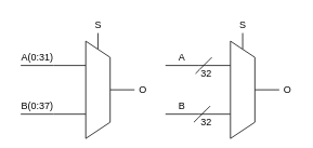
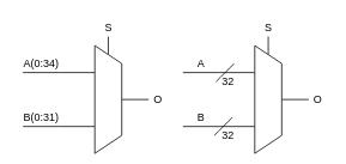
  <mxCell id="0" />
  <mxCell id="1" parent="0" />
  <mxCell id="2" style="edgeStyle=orthogonalEdgeStyle;rounded=0;orthogonalLoop=1;jettySize=auto;html=1;exitX=0;exitY=0.5;exitDx=0;exitDy=0;endArrow=none;endFill=0;" edge="1" parent="1" source="6"><mxGeometry relative="1" as="geometry"><mxPoint x="120" y="40" as="targetPoint" /></mxGeometry></mxCell>
  <mxCell id="3" style="edgeStyle=orthogonalEdgeStyle;rounded=0;orthogonalLoop=1;jettySize=auto;html=1;exitX=0.5;exitY=0;exitDx=0;exitDy=0;endArrow=none;endFill=0;" edge="1" parent="1" source="6"><mxGeometry relative="1" as="geometry"><mxPoint x="165" y="110" as="targetPoint" /></mxGeometry></mxCell>
  <mxCell id="4" style="edgeStyle=orthogonalEdgeStyle;rounded=0;orthogonalLoop=1;jettySize=auto;html=1;exitX=0.75;exitY=1;exitDx=0;exitDy=0;endArrow=none;endFill=0;" edge="1" parent="1" source="6"><mxGeometry relative="1" as="geometry"><mxPoint x="25" y="140" as="targetPoint" /></mxGeometry></mxCell>
  <mxCell id="5" style="edgeStyle=orthogonalEdgeStyle;rounded=0;orthogonalLoop=1;jettySize=auto;html=1;exitX=0.25;exitY=1;exitDx=0;exitDy=0;endArrow=none;endFill=0;" edge="1" parent="1" source="6"><mxGeometry relative="1" as="geometry"><mxPoint x="25" y="80" as="targetPoint" /></mxGeometry></mxCell>
  <mxCell id="6" value="" style="shape=trapezoid;perimeter=trapezoidPerimeter;whiteSpace=wrap;html=1;fixedSize=1;rotation=90;" vertex="1" parent="1"><mxGeometry x="60" y="95" width="120" height="30" as="geometry" /></mxCell>
  <mxCell id="7" value="S" style="text;html=1;align=center;verticalAlign=middle;resizable=0;points=[];autosize=1;" vertex="1" parent="1"><mxGeometry x="110" y="20" width="20" height="20" as="geometry" /></mxCell>
  <mxCell id="8" value="O" style="text;html=1;align=center;verticalAlign=middle;resizable=0;points=[];autosize=1;" vertex="1" parent="1"><mxGeometry x="165" y="100" width="20" height="20" as="geometry" /></mxCell>
- <mxCell id="9" value="A(0:31)" style="text;html=1;align=center;verticalAlign=middle;resizable=0;points=[];autosize=1;" vertex="1" parent="1"><mxGeometry x="20" y="60" width="50" height="20" as="geometry" /></mxCell>
- <mxCell id="10" value="B(0:37)" style="text;html=1;align=center;verticalAlign=middle;resizable=0;points=[];autosize=1;" vertex="1" parent="1"><mxGeometry x="20" y="120" width="50" height="20" as="geometry" /></mxCell>
+ <mxCell id="9" value="A(0:34)" style="text;html=1;align=center;verticalAlign=middle;resizable=0;points=[];autosize=1;" vertex="1" parent="1"><mxGeometry x="20" y="60" width="50" height="20" as="geometry" /></mxCell>
+ <mxCell id="10" value="B(0:31)" style="text;html=1;align=center;verticalAlign=middle;resizable=0;points=[];autosize=1;" vertex="1" parent="1"><mxGeometry x="20" y="120" width="50" height="20" as="geometry" /></mxCell>
  <mxCell id="11" style="edgeStyle=orthogonalEdgeStyle;rounded=0;orthogonalLoop=1;jettySize=auto;html=1;exitX=0;exitY=0.5;exitDx=0;exitDy=0;endArrow=none;endFill=0;" edge="1" parent="1" source="15"><mxGeometry relative="1" as="geometry"><mxPoint x="298" y="40" as="targetPoint" /></mxGeometry></mxCell>
  <mxCell id="12" style="edgeStyle=orthogonalEdgeStyle;rounded=0;orthogonalLoop=1;jettySize=auto;html=1;exitX=0.5;exitY=0;exitDx=0;exitDy=0;endArrow=none;endFill=0;" edge="1" parent="1" source="15"><mxGeometry relative="1" as="geometry"><mxPoint x="343" y="110" as="targetPoint" /></mxGeometry></mxCell>
  <mxCell id="13" style="edgeStyle=orthogonalEdgeStyle;rounded=0;orthogonalLoop=1;jettySize=auto;html=1;exitX=0.75;exitY=1;exitDx=0;exitDy=0;endArrow=none;endFill=0;" edge="1" parent="1" source="15"><mxGeometry relative="1" as="geometry"><mxPoint x="203" y="140" as="targetPoint" /></mxGeometry></mxCell>
  <mxCell id="14" style="edgeStyle=orthogonalEdgeStyle;rounded=0;orthogonalLoop=1;jettySize=auto;html=1;exitX=0.25;exitY=1;exitDx=0;exitDy=0;endArrow=none;endFill=0;" edge="1" parent="1" source="15"><mxGeometry relative="1" as="geometry"><mxPoint x="203" y="80" as="targetPoint" /></mxGeometry></mxCell>
  <mxCell id="15" value="" style="shape=trapezoid;perimeter=trapezoidPerimeter;whiteSpace=wrap;html=1;fixedSize=1;rotation=90;" vertex="1" parent="1"><mxGeometry x="238" y="95" width="120" height="30" as="geometry" /></mxCell>
  <mxCell id="16" value="S" style="text;html=1;align=center;verticalAlign=middle;resizable=0;points=[];autosize=1;" vertex="1" parent="1"><mxGeometry x="288" y="20" width="20" height="20" as="geometry" /></mxCell>
  <mxCell id="17" value="O" style="text;html=1;align=center;verticalAlign=middle;resizable=0;points=[];autosize=1;" vertex="1" parent="1"><mxGeometry x="343" y="100" width="20" height="20" as="geometry" /></mxCell>
  <mxCell id="18" value="A" style="text;html=1;align=center;verticalAlign=middle;resizable=0;points=[];autosize=1;" vertex="1" parent="1"><mxGeometry x="213" y="60" width="20" height="20" as="geometry" /></mxCell>
  <mxCell id="19" value="B" style="text;html=1;align=center;verticalAlign=middle;resizable=0;points=[];autosize=1;" vertex="1" parent="1"><mxGeometry x="213" y="120" width="20" height="20" as="geometry" /></mxCell>
  <mxCell id="20" value="" style="endArrow=none;html=1;" edge="1" parent="1"><mxGeometry width="50" height="50" relative="1" as="geometry"><mxPoint x="240" y="90" as="sourcePoint" /><mxPoint x="260" y="70" as="targetPoint" /><Array as="points"><mxPoint x="250" y="80" /></Array></mxGeometry></mxCell>
  <mxCell id="21" value="" style="endArrow=none;html=1;" edge="1" parent="1"><mxGeometry width="50" height="50" relative="1" as="geometry"><mxPoint x="238" y="150" as="sourcePoint" /><mxPoint x="258" y="130" as="targetPoint" /><Array as="points"><mxPoint x="248" y="140" /></Array></mxGeometry></mxCell>
  <mxCell id="22" value="32" style="text;html=1;align=center;verticalAlign=middle;resizable=0;points=[];autosize=1;" vertex="1" parent="1"><mxGeometry x="238" y="80" width="30" height="20" as="geometry" /></mxCell>
  <mxCell id="23" value="32" style="text;html=1;align=center;verticalAlign=middle;resizable=0;points=[];autosize=1;" vertex="1" parent="1"><mxGeometry x="238" y="140" width="30" height="20" as="geometry" /></mxCell>
